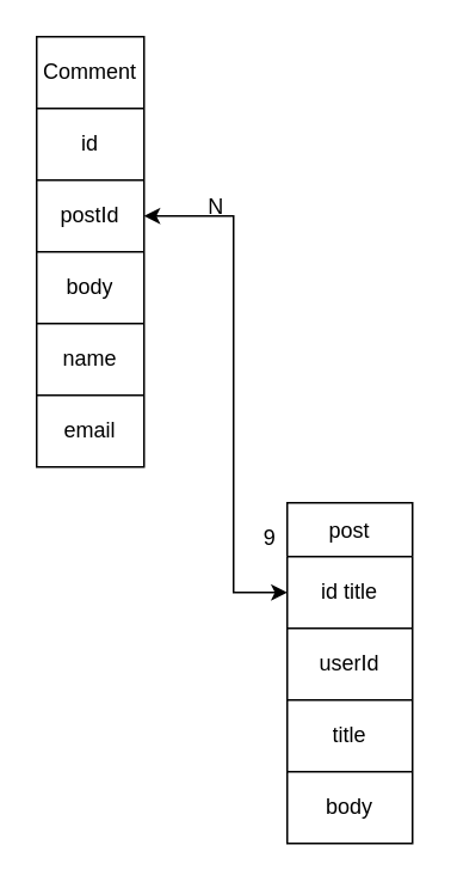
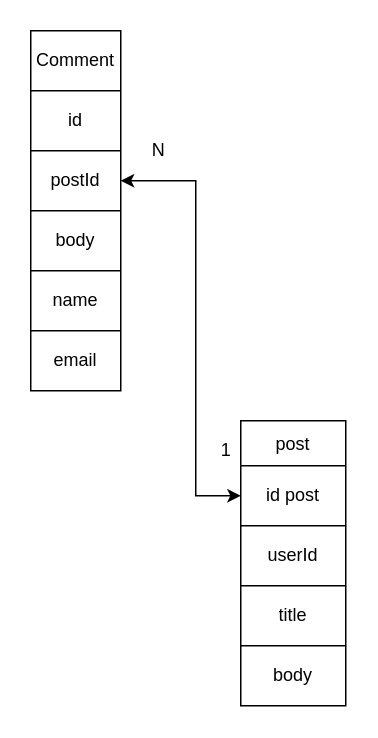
  <mxCell id="0" />
  <mxCell id="1" parent="0" />
  <mxCell id="2" value="post" style="shape=table;startSize=30;container=1;collapsible=0;childLayout=tableLayout;" parent="1" vertex="1"><mxGeometry x="160" y="280" width="70" height="190" as="geometry" /></mxCell>
  <mxCell id="3" value="" style="shape=tableRow;horizontal=0;startSize=0;swimlaneHead=0;swimlaneBody=0;top=0;left=0;bottom=0;right=0;collapsible=0;dropTarget=0;fillColor=none;points=[[0,0.5],[1,0.5]];portConstraint=eastwest;" parent="2" vertex="1"><mxGeometry y="30" width="70" height="40" as="geometry" /></mxCell>
- <mxCell id="4" value="id title" style="shape=partialRectangle;html=1;whiteSpace=wrap;connectable=0;overflow=hidden;fillColor=none;top=0;left=0;bottom=0;right=0;pointerEvents=1;" parent="3" vertex="1"><mxGeometry width="70" height="40" as="geometry"><mxRectangle width="70" height="40" as="alternateBounds" /></mxGeometry></mxCell>
+ <mxCell id="4" value="id post" style="shape=partialRectangle;html=1;whiteSpace=wrap;connectable=0;overflow=hidden;fillColor=none;top=0;left=0;bottom=0;right=0;pointerEvents=1;" parent="3" vertex="1"><mxGeometry width="70" height="40" as="geometry"><mxRectangle width="70" height="40" as="alternateBounds" /></mxGeometry></mxCell>
  <mxCell id="5" style="shape=tableRow;horizontal=0;startSize=0;swimlaneHead=0;swimlaneBody=0;top=0;left=0;bottom=0;right=0;collapsible=0;dropTarget=0;fillColor=none;points=[[0,0.5],[1,0.5]];portConstraint=eastwest;" vertex="1" parent="2"><mxGeometry y="70" width="70" height="40" as="geometry" /></mxCell>
  <mxCell id="6" value="userId" style="shape=partialRectangle;html=1;whiteSpace=wrap;connectable=0;overflow=hidden;fillColor=none;top=0;left=0;bottom=0;right=0;pointerEvents=1;" vertex="1" parent="5"><mxGeometry width="70" height="40" as="geometry"><mxRectangle width="70" height="40" as="alternateBounds" /></mxGeometry></mxCell>
  <mxCell id="7" value="" style="shape=tableRow;horizontal=0;startSize=0;swimlaneHead=0;swimlaneBody=0;top=0;left=0;bottom=0;right=0;collapsible=0;dropTarget=0;fillColor=none;points=[[0,0.5],[1,0.5]];portConstraint=eastwest;" parent="2" vertex="1"><mxGeometry y="110" width="70" height="40" as="geometry" /></mxCell>
  <mxCell id="8" value="title" style="shape=partialRectangle;html=1;whiteSpace=wrap;connectable=0;overflow=hidden;fillColor=none;top=0;left=0;bottom=0;right=0;pointerEvents=1;" parent="7" vertex="1"><mxGeometry width="70" height="40" as="geometry"><mxRectangle width="70" height="40" as="alternateBounds" /></mxGeometry></mxCell>
  <mxCell id="9" style="shape=tableRow;horizontal=0;startSize=0;swimlaneHead=0;swimlaneBody=0;top=0;left=0;bottom=0;right=0;collapsible=0;dropTarget=0;fillColor=none;points=[[0,0.5],[1,0.5]];portConstraint=eastwest;" parent="2" vertex="1"><mxGeometry y="150" width="70" height="40" as="geometry" /></mxCell>
  <mxCell id="10" value="body" style="shape=partialRectangle;html=1;whiteSpace=wrap;connectable=0;overflow=hidden;fillColor=none;top=0;left=0;bottom=0;right=0;pointerEvents=1;" parent="9" vertex="1"><mxGeometry width="70" height="40" as="geometry"><mxRectangle width="70" height="40" as="alternateBounds" /></mxGeometry></mxCell>
  <mxCell id="11" value="" style="shape=table;startSize=0;container=1;collapsible=0;childLayout=tableLayout;" parent="1" vertex="1"><mxGeometry x="20" y="20" width="60" height="240" as="geometry" /></mxCell>
  <mxCell id="12" value="" style="shape=tableRow;horizontal=0;startSize=0;swimlaneHead=0;swimlaneBody=0;top=0;left=0;bottom=0;right=0;collapsible=0;dropTarget=0;fillColor=none;points=[[0,0.5],[1,0.5]];portConstraint=eastwest;" parent="11" vertex="1"><mxGeometry width="60" height="40" as="geometry" /></mxCell>
  <mxCell id="13" value="Comment" style="shape=partialRectangle;html=1;whiteSpace=wrap;connectable=0;overflow=hidden;fillColor=none;top=0;left=0;bottom=0;right=0;pointerEvents=1;" parent="12" vertex="1"><mxGeometry width="60" height="40" as="geometry"><mxRectangle width="60" height="40" as="alternateBounds" /></mxGeometry></mxCell>
  <mxCell id="14" value="" style="shape=tableRow;horizontal=0;startSize=0;swimlaneHead=0;swimlaneBody=0;top=0;left=0;bottom=0;right=0;collapsible=0;dropTarget=0;fillColor=none;points=[[0,0.5],[1,0.5]];portConstraint=eastwest;" parent="11" vertex="1"><mxGeometry y="40" width="60" height="40" as="geometry" /></mxCell>
  <mxCell id="15" value="id" style="shape=partialRectangle;html=1;whiteSpace=wrap;connectable=0;overflow=hidden;fillColor=none;top=0;left=0;bottom=0;right=0;pointerEvents=1;" parent="14" vertex="1"><mxGeometry width="60" height="40" as="geometry"><mxRectangle width="60" height="40" as="alternateBounds" /></mxGeometry></mxCell>
  <mxCell id="16" value="" style="shape=tableRow;horizontal=0;startSize=0;swimlaneHead=0;swimlaneBody=0;top=0;left=0;bottom=0;right=0;collapsible=0;dropTarget=0;fillColor=none;points=[[0,0.5],[1,0.5]];portConstraint=eastwest;" parent="11" vertex="1"><mxGeometry y="80" width="60" height="40" as="geometry" /></mxCell>
  <mxCell id="17" value="postId" style="shape=partialRectangle;html=1;whiteSpace=wrap;connectable=0;overflow=hidden;fillColor=none;top=0;left=0;bottom=0;right=0;pointerEvents=1;" parent="16" vertex="1"><mxGeometry width="60" height="40" as="geometry"><mxRectangle width="60" height="40" as="alternateBounds" /></mxGeometry></mxCell>
  <mxCell id="18" style="shape=tableRow;horizontal=0;startSize=0;swimlaneHead=0;swimlaneBody=0;top=0;left=0;bottom=0;right=0;collapsible=0;dropTarget=0;fillColor=none;points=[[0,0.5],[1,0.5]];portConstraint=eastwest;" parent="11" vertex="1"><mxGeometry y="120" width="60" height="40" as="geometry" /></mxCell>
  <mxCell id="19" value="body" style="shape=partialRectangle;html=1;whiteSpace=wrap;connectable=0;overflow=hidden;fillColor=none;top=0;left=0;bottom=0;right=0;pointerEvents=1;" parent="18" vertex="1"><mxGeometry width="60" height="40" as="geometry"><mxRectangle width="60" height="40" as="alternateBounds" /></mxGeometry></mxCell>
  <mxCell id="20" style="shape=tableRow;horizontal=0;startSize=0;swimlaneHead=0;swimlaneBody=0;top=0;left=0;bottom=0;right=0;collapsible=0;dropTarget=0;fillColor=none;points=[[0,0.5],[1,0.5]];portConstraint=eastwest;" vertex="1" parent="11"><mxGeometry y="160" width="60" height="40" as="geometry" /></mxCell>
  <mxCell id="21" value="name" style="shape=partialRectangle;html=1;whiteSpace=wrap;connectable=0;overflow=hidden;fillColor=none;top=0;left=0;bottom=0;right=0;pointerEvents=1;" vertex="1" parent="20"><mxGeometry width="60" height="40" as="geometry"><mxRectangle width="60" height="40" as="alternateBounds" /></mxGeometry></mxCell>
  <mxCell id="22" style="shape=tableRow;horizontal=0;startSize=0;swimlaneHead=0;swimlaneBody=0;top=0;left=0;bottom=0;right=0;collapsible=0;dropTarget=0;fillColor=none;points=[[0,0.5],[1,0.5]];portConstraint=eastwest;" vertex="1" parent="11"><mxGeometry y="200" width="60" height="40" as="geometry" /></mxCell>
  <mxCell id="23" value="email" style="shape=partialRectangle;html=1;whiteSpace=wrap;connectable=0;overflow=hidden;fillColor=none;top=0;left=0;bottom=0;right=0;pointerEvents=1;" vertex="1" parent="22"><mxGeometry width="60" height="40" as="geometry"><mxRectangle width="60" height="40" as="alternateBounds" /></mxGeometry></mxCell>
  <mxCell id="24" value="" style="endArrow=classic;startArrow=classic;html=1;rounded=0;exitX=0;exitY=0.5;exitDx=0;exitDy=0;entryX=1;entryY=0.5;entryDx=0;entryDy=0;" parent="1" source="3" target="16" edge="1"><mxGeometry width="50" height="50" relative="1" as="geometry"><mxPoint x="210" y="250" as="sourcePoint" /><mxPoint x="260" y="200" as="targetPoint" /><Array as="points"><mxPoint x="130" y="330" /><mxPoint x="130" y="120" /></Array></mxGeometry></mxCell>
- <mxCell id="25" value="9" style="text;html=1;align=center;verticalAlign=middle;resizable=0;points=[];autosize=1;strokeColor=none;fillColor=none;" parent="1" vertex="1"><mxGeometry x="140" y="290" width="20" height="20" as="geometry" /></mxCell>
- <mxCell id="26" value="N" style="text;html=1;align=center;verticalAlign=middle;resizable=0;points=[];autosize=1;strokeColor=none;fillColor=none;" parent="1" vertex="1"><mxGeometry x="110" y="105" width="20" height="20" as="geometry" /></mxCell>
+ <mxCell id="25" value="1" style="text;html=1;align=center;verticalAlign=middle;resizable=0;points=[];autosize=1;strokeColor=none;fillColor=none;" parent="1" vertex="1"><mxGeometry x="140" y="290" width="20" height="20" as="geometry" /></mxCell>
+ <mxCell id="26" value="N" style="text;html=1;align=center;verticalAlign=middle;resizable=0;points=[];autosize=1;strokeColor=none;fillColor=none;" parent="1" vertex="1"><mxGeometry x="95" y="90" width="20" height="20" as="geometry" /></mxCell>
